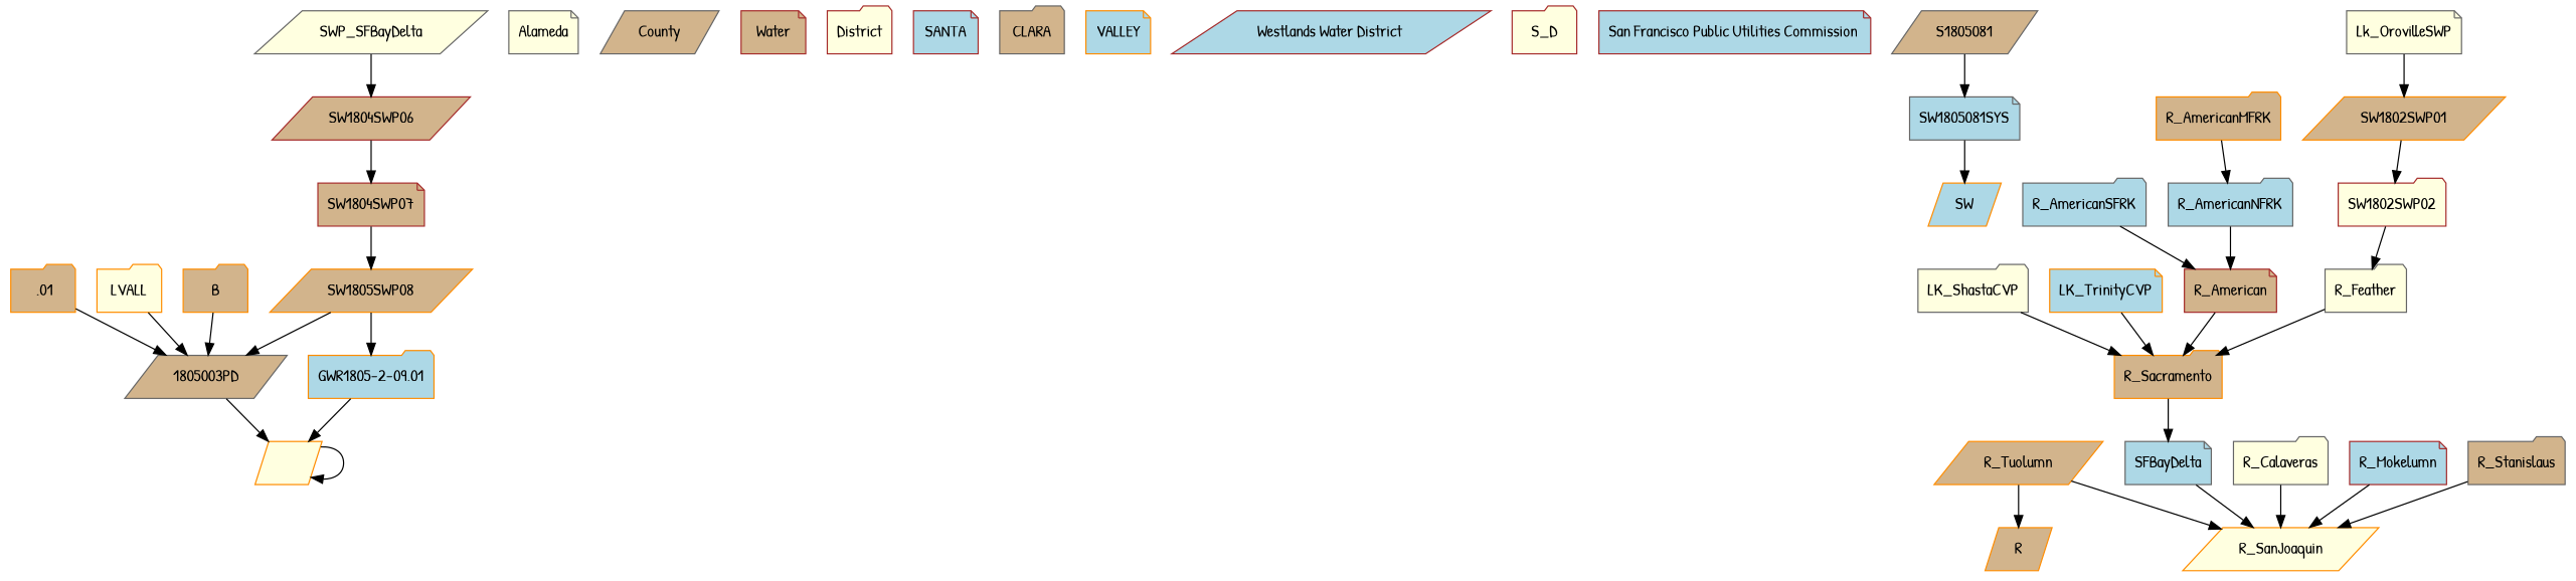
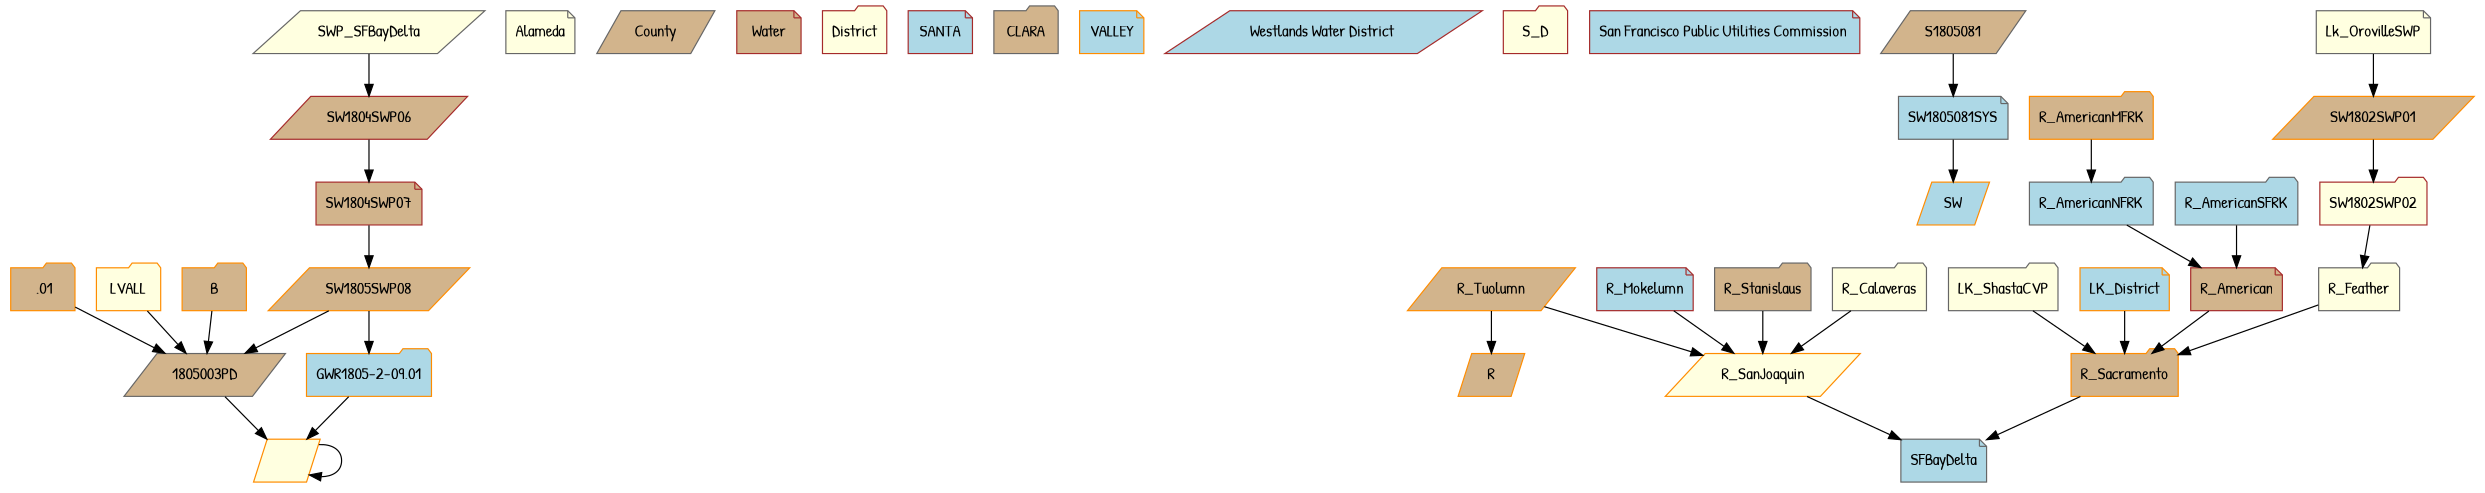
  digraph {
    fontname="Patrick Hand"
    node [color=darkorange fillcolor=tan fontname="Patrick Hand" shape=folder style=filled]
    edge [fontname="Patrick Hand"]
    SW1805SWP08 [shape=parallelogram]
    "GWR1805-2-09.01" [fillcolor=lightblue]
    "1805003PD" [color=gray40 shape=parallelogram]
    " " [fillcolor=lightyellow shape=parallelogram]
    Alameda [color=gray40 fillcolor=lightyellow shape=note]
    County [color=gray40 shape=parallelogram]
    Water [color=brown shape=note]
    District [color=brown fillcolor=lightyellow]
    SANTA [color=brown fillcolor=lightblue shape=note]
    CLARA [color=gray40]
    VALLEY [fillcolor=lightblue shape=note]
    " .01"
    "Westlands Water District " [color=brown fillcolor=lightblue shape=parallelogram]
    S_D [color=brown fillcolor=lightyellow]
    LVALL [fillcolor=lightyellow]
    "San Francisco Public Utilities Commission " [color=brown fillcolor=lightblue shape=note]
    B
    S1805081 [color=gray40 shape=parallelogram]
    SW1805081SYS [color=gray40 fillcolor=lightblue shape=note]
    SW [fillcolor=lightblue shape=parallelogram]
    R_Tuolumn [shape=parallelogram]
    R [shape=parallelogram]
    R_SanJoaquin [fillcolor=lightyellow shape=parallelogram]
    SFBayDelta [color=gray40 fillcolor=lightblue shape=note]
    SW1804SWP06 [color=brown shape=parallelogram]
    SW1804SWP07 [color=brown shape=note]
    SWP_SFBayDelta [color=gray40 fillcolor=lightyellow shape=parallelogram]
    R_Calaveras [color=gray40 fillcolor=lightyellow]
    R_Mokelumn [color=brown fillcolor=lightblue shape=note]
    R_Stanislaus [color=gray40]
    LK_ShastaCVP [color=gray40 fillcolor=lightyellow]
    R_Sacramento
-   LK_TrinityCVP [fillcolor=lightblue shape=note]
+   LK_TrinityCVP [fillcolor=lightblue shape=note label=LK_District]
    R_American [color=brown shape=note]
    R_AmericanSFRK [color=gray40 fillcolor=lightblue]
    R_AmericanMFRK
    R_AmericanNFRK [color=gray40 fillcolor=lightblue]
    R_Feather [color=gray40 fillcolor=lightyellow]
    SW1802SWP01 [shape=parallelogram]
    SW1802SWP02 [color=brown fillcolor=lightyellow]
    Lk_OrovilleSWP [color=gray40 fillcolor=lightyellow shape=note]
    SW1805SWP08 -> "GWR1805-2-09.01"
    SW1805SWP08 -> "1805003PD"
    "GWR1805-2-09.01" -> " "
    "1805003PD" -> " "
    " " -> " "
    " .01" -> "1805003PD"
    LVALL -> "1805003PD"
    B -> "1805003PD"
    S1805081 -> SW1805081SYS
    SW1805081SYS -> SW
    R_Tuolumn -> R
    R_Tuolumn -> R_SanJoaquin
-   SFBayDelta -> R_SanJoaquin
+   R_SanJoaquin -> SFBayDelta
    SW1804SWP06 -> SW1804SWP07
    SW1804SWP07 -> SW1805SWP08
    SWP_SFBayDelta -> SW1804SWP06
    R_Calaveras -> R_SanJoaquin
    R_Mokelumn -> R_SanJoaquin
    R_Stanislaus -> R_SanJoaquin
    LK_ShastaCVP -> R_Sacramento
    R_Sacramento -> SFBayDelta
    LK_TrinityCVP -> R_Sacramento
    R_American -> R_Sacramento
    R_AmericanSFRK -> R_American
    R_AmericanMFRK -> R_AmericanNFRK
    R_AmericanNFRK -> R_American
    R_Feather -> R_Sacramento
    SW1802SWP01 -> SW1802SWP02
    SW1802SWP02 -> R_Feather
    Lk_OrovilleSWP -> SW1802SWP01
  }
